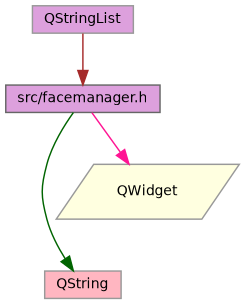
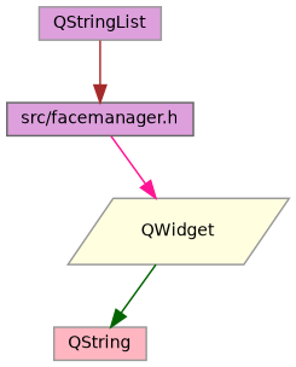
  digraph {
    node [color=grey60 fillcolor=plum fontname=Helvetica fontsize=10 shape=box style=filled]
    edge [fontname=Helvetica fontsize=10 labelfontname=Helvetica labelfontsize=10 style=solid]
    n1 [color=gray40 fontcolor=black height=0.2 label="src/facemanager.h" width=0.4]
    n2 [fillcolor=lightpink height=0.2 label=QString width=0.4]
    n3 [fillcolor=lightyellow height=0.2 label=QWidget shape=parallelogram width=0.4]
    n4 [height=0.2 label=QStringList width=0.4]
-   n1 -> n2 [color=darkgreen]
+   n3 -> n2 [color=darkgreen]
    n1 -> n3 [color=deeppink]
    n4 -> n1 [color=brown]
  }
